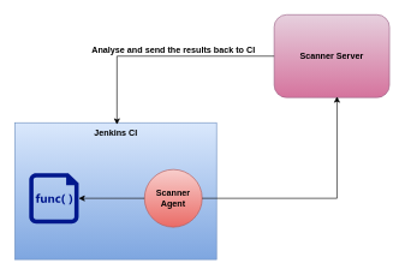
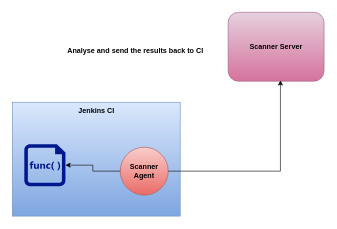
  <mxCell id="0" />
  <mxCell id="1" parent="0" />
  <mxCell id="2" value="" style="rounded=0;whiteSpace=wrap;html=1;fillColor=#dae8fc;gradientColor=#7ea6e0;strokeColor=#6c8ebf;" vertex="1" parent="1"><mxGeometry x="20" y="170" width="280" height="190" as="geometry" /></mxCell>
  <mxCell id="3" value="&lt;b&gt;Jenkins CI&lt;/b&gt;" style="text;html=1;align=center;verticalAlign=middle;resizable=0;points=[];autosize=1;strokeColor=none;fillColor=none;" vertex="1" parent="1"><mxGeometry x="120" y="170" width="80" height="30" as="geometry" /></mxCell>
  <mxCell id="4" value="" style="sketch=0;aspect=fixed;pointerEvents=1;shadow=0;dashed=0;html=1;strokeColor=none;labelPosition=center;verticalLabelPosition=bottom;verticalAlign=top;align=center;fillColor=#00188D;shape=mxgraph.mscae.enterprise.code_file" vertex="1" parent="1"><mxGeometry x="40" y="240" width="68.6" height="70" as="geometry" /></mxCell>
- <mxCell id="5" value="&lt;b&gt;Scanner&lt;br&gt;Agent&lt;/b&gt;" style="ellipse;whiteSpace=wrap;html=1;aspect=fixed;fillColor=#f8cecc;gradientColor=#ea6b66;strokeColor=#b85450;" vertex="1" parent="1"><mxGeometry x="200" y="235" width="80" height="80" as="geometry" /></mxCell>
+ <mxCell id="5" value="&lt;b&gt;Scanner&lt;br&gt;Agent&lt;/b&gt;" style="ellipse;whiteSpace=wrap;html=1;aspect=fixed;fillColor=#f8cecc;gradientColor=#ea6b66;strokeColor=#b85450;" vertex="1" parent="1"><mxGeometry x="200" y="245" width="80" height="80" as="geometry" /></mxCell>
  <mxCell id="6" style="edgeStyle=orthogonalEdgeStyle;rounded=0;orthogonalLoop=1;jettySize=auto;html=1;entryX=1;entryY=0.5;entryDx=0;entryDy=0;entryPerimeter=0;" edge="1" parent="1" source="5" target="4"><mxGeometry relative="1" as="geometry" /></mxCell>
  <mxCell id="7" value="&lt;b&gt;Scanner Server&lt;/b&gt;" style="rounded=1;whiteSpace=wrap;html=1;fillColor=#e6d0de;gradientColor=#d5739d;strokeColor=#996185;" vertex="1" parent="1"><mxGeometry x="380" y="20" width="160" height="115" as="geometry" /></mxCell>
  <mxCell id="8" style="edgeStyle=orthogonalEdgeStyle;rounded=0;orthogonalLoop=1;jettySize=auto;html=1;entryX=0.545;entryY=0.987;entryDx=0;entryDy=0;entryPerimeter=0;" edge="1" parent="1" source="5" target="7"><mxGeometry relative="1" as="geometry" /></mxCell>
- <mxCell id="9" style="edgeStyle=orthogonalEdgeStyle;rounded=0;orthogonalLoop=1;jettySize=auto;html=1;entryX=0.522;entryY=0.085;entryDx=0;entryDy=0;entryPerimeter=0;" edge="1" parent="1" source="7" target="3"><mxGeometry relative="1" as="geometry" /></mxCell>
- <mxCell id="10" value="&lt;b&gt;Analyse and send the results back to CI&lt;/b&gt;" style="text;html=1;align=center;verticalAlign=middle;resizable=0;points=[];autosize=1;strokeColor=none;fillColor=none;" vertex="1" parent="1"><mxGeometry x="115" y="55" width="250" height="30" as="geometry" /></mxCell>
+ <mxCell id="10" value="&lt;b&gt;Analyse and send the results back to CI&lt;/b&gt;" style="text;html=1;align=center;verticalAlign=middle;resizable=0;points=[];autosize=1;strokeColor=none;fillColor=none;" vertex="1" parent="1"><mxGeometry x="100" y="70" width="250" height="30" as="geometry" /></mxCell>
